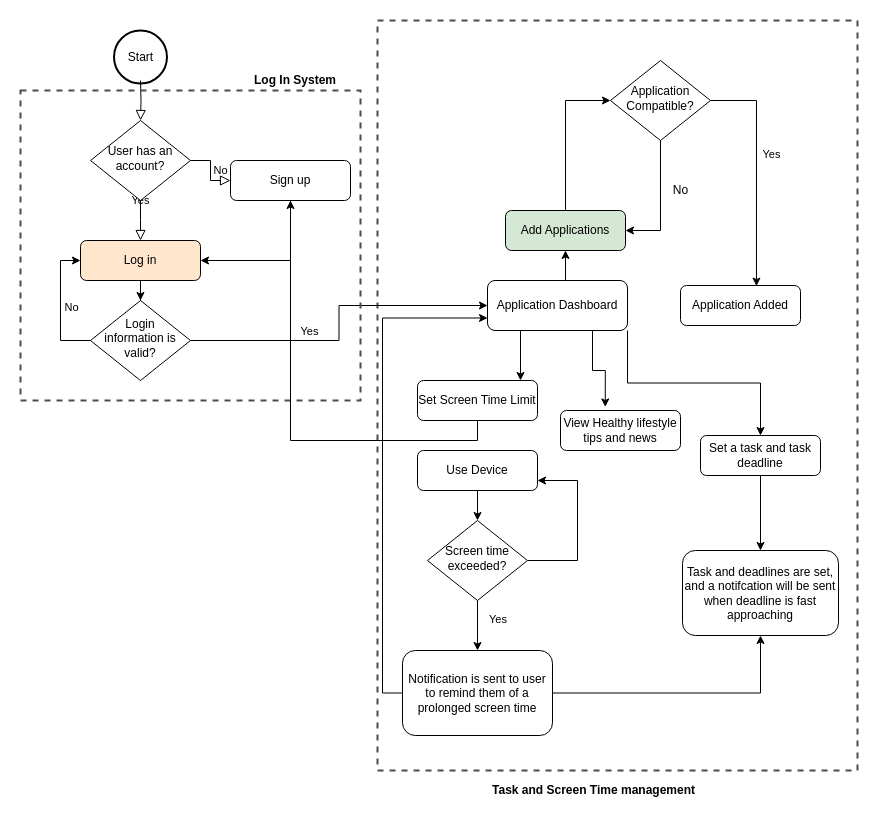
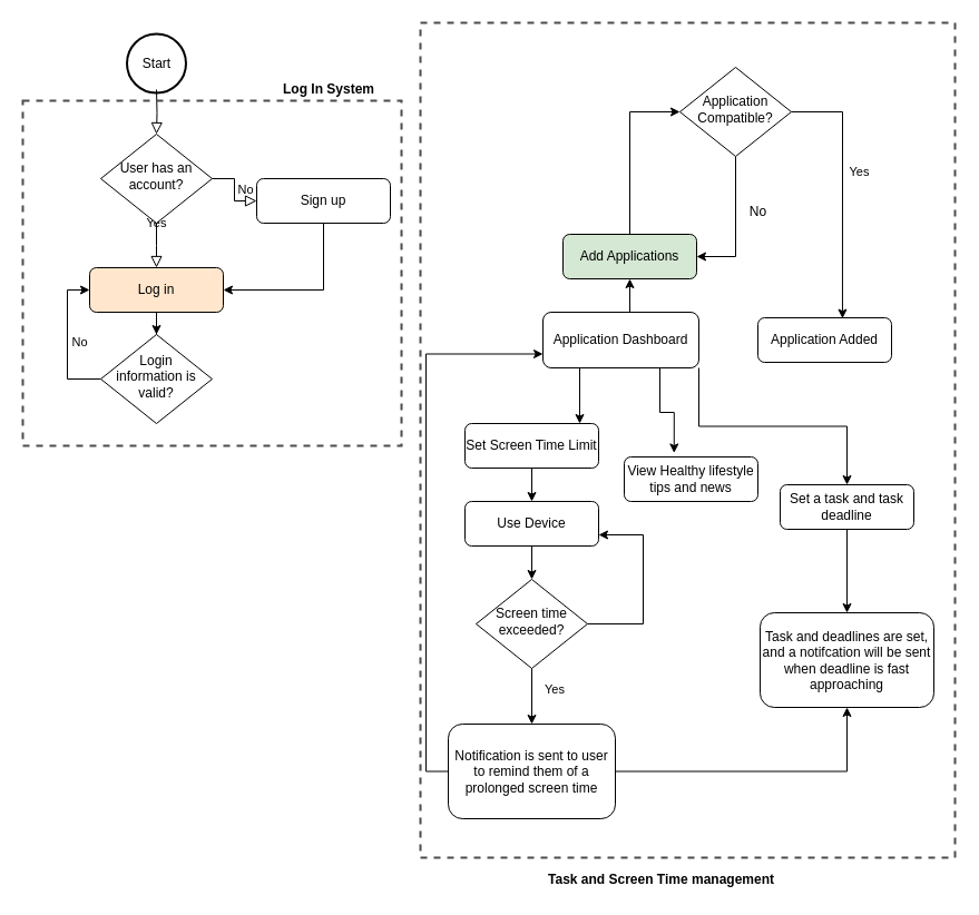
  <mxCell id="0" />
  <mxCell id="1" parent="0" />
  <mxCell id="2" value="" style="rounded=0;whiteSpace=wrap;html=1;fillColor=none;dashed=1;strokeWidth=2;strokeColor=#4D4D4D;" vertex="1" parent="1"><mxGeometry x="377" width="480" height="750" as="geometry" y="20" /></mxCell>
  <mxCell id="3" value="" style="rounded=0;html=1;jettySize=auto;orthogonalLoop=1;fontSize=11;endArrow=block;endFill=0;endSize=8;strokeWidth=1;shadow=0;labelBackgroundColor=none;edgeStyle=orthogonalEdgeStyle;" parent="1" target="6" edge="1"><mxGeometry relative="1" as="geometry"><mxPoint x="140" y="80" as="sourcePoint" /></mxGeometry></mxCell>
  <mxCell id="4" value="Yes" style="rounded=0;html=1;jettySize=auto;orthogonalLoop=1;fontSize=11;endArrow=block;endFill=0;endSize=8;strokeWidth=1;shadow=0;labelBackgroundColor=none;edgeStyle=orthogonalEdgeStyle;" parent="1" source="6" edge="1"><mxGeometry y="20" relative="1" as="geometry"><mxPoint as="offset" /><mxPoint x="140" y="240" as="targetPoint" /></mxGeometry></mxCell>
  <mxCell id="5" value="No" style="edgeStyle=orthogonalEdgeStyle;rounded=0;html=1;jettySize=auto;orthogonalLoop=1;fontSize=11;endArrow=block;endFill=0;endSize=8;strokeWidth=1;shadow=0;labelBackgroundColor=none;" parent="1" source="6" target="8" edge="1"><mxGeometry y="10" relative="1" as="geometry"><mxPoint as="offset" /></mxGeometry></mxCell>
  <mxCell id="6" value="User has an account?" style="rhombus;whiteSpace=wrap;html=1;shadow=0;fontFamily=Helvetica;fontSize=12;align=center;strokeWidth=1;spacing=6;spacingTop=-4;" parent="1" vertex="1"><mxGeometry x="90" y="120" width="100" height="80" as="geometry" /></mxCell>
  <mxCell id="7" style="edgeStyle=orthogonalEdgeStyle;rounded=0;orthogonalLoop=1;jettySize=auto;html=1;exitX=0.5;exitY=1;exitDx=0;exitDy=0;entryX=1;entryY=0.5;entryDx=0;entryDy=0;" edge="1" parent="1" source="8" target="17"><mxGeometry relative="1" as="geometry" /></mxCell>
  <mxCell id="8" value="Sign up" style="rounded=1;whiteSpace=wrap;html=1;fontSize=12;glass=0;strokeWidth=1;shadow=0;" parent="1" vertex="1"><mxGeometry x="230" y="160" width="120" height="40" as="geometry" /></mxCell>
  <mxCell id="9" style="edgeStyle=orthogonalEdgeStyle;rounded=0;orthogonalLoop=1;jettySize=auto;html=1;exitX=0.5;exitY=0;exitDx=0;exitDy=0;entryX=0;entryY=0.5;entryDx=0;entryDy=0;" edge="1" parent="1" source="10" target="31"><mxGeometry relative="1" as="geometry" /></mxCell>
  <mxCell id="10" value="Add Applications" style="rounded=1;whiteSpace=wrap;html=1;fontSize=12;glass=0;strokeWidth=1;shadow=0;fillColor=#d5e8d4;" parent="1" vertex="1"><mxGeometry x="505" y="210" width="120" height="40" as="geometry" /></mxCell>
  <mxCell id="11" style="edgeStyle=orthogonalEdgeStyle;rounded=0;orthogonalLoop=1;jettySize=auto;html=1;exitX=0;exitY=0.5;exitDx=0;exitDy=0;entryX=0;entryY=0.5;entryDx=0;entryDy=0;" edge="1" parent="1" source="15" target="17"><mxGeometry relative="1" as="geometry" /></mxCell>
  <mxCell id="12" value="No" style="edgeLabel;html=1;align=center;verticalAlign=middle;resizable=0;points=[];" vertex="1" connectable="0" parent="11"><mxGeometry x="0.203" y="-4" relative="1" as="geometry"><mxPoint x="6" y="14" as="offset" /></mxGeometry></mxCell>
- <mxCell id="13" style="edgeStyle=orthogonalEdgeStyle;rounded=0;orthogonalLoop=1;jettySize=auto;html=1;exitX=1;exitY=0.5;exitDx=0;exitDy=0;entryX=0;entryY=0.5;entryDx=0;entryDy=0;" edge="1" parent="1" source="15" target="22"><mxGeometry relative="1" as="geometry" /></mxCell>
- <mxCell id="14" value="Yes" style="edgeLabel;html=1;align=center;verticalAlign=middle;resizable=0;points=[];" vertex="1" connectable="0" parent="13"><mxGeometry x="-0.294" y="1" relative="1" as="geometry"><mxPoint x="1" y="-9" as="offset" /></mxGeometry></mxCell>
  <mxCell id="15" value="Login information is valid?" style="rhombus;whiteSpace=wrap;html=1;shadow=0;fontFamily=Helvetica;fontSize=12;align=center;strokeWidth=1;spacing=6;spacingTop=-4;" vertex="1" parent="1"><mxGeometry x="90" y="300" width="100" height="80" as="geometry" /></mxCell>
  <mxCell id="16" style="edgeStyle=orthogonalEdgeStyle;rounded=0;orthogonalLoop=1;jettySize=auto;html=1;exitX=0.5;exitY=1;exitDx=0;exitDy=0;" edge="1" parent="1" source="17" target="15"><mxGeometry relative="1" as="geometry" /></mxCell>
  <mxCell id="17" value="Log in" style="rounded=1;whiteSpace=wrap;html=1;fontSize=12;glass=0;strokeWidth=1;shadow=0;fillColor=#ffe6cc;" vertex="1" parent="1"><mxGeometry x="80" y="240" width="120" height="40" as="geometry" /></mxCell>
  <mxCell id="18" style="edgeStyle=orthogonalEdgeStyle;rounded=0;orthogonalLoop=1;jettySize=auto;html=1;exitX=0.5;exitY=0;exitDx=0;exitDy=0;entryX=0.5;entryY=1;entryDx=0;entryDy=0;" edge="1" parent="1" source="22" target="10"><mxGeometry relative="1" as="geometry" /></mxCell>
  <mxCell id="19" style="edgeStyle=orthogonalEdgeStyle;rounded=0;orthogonalLoop=1;jettySize=auto;html=1;exitX=0.5;exitY=1;exitDx=0;exitDy=0;" edge="1" parent="1" source="22" target="26"><mxGeometry relative="1" as="geometry"><Array as="points"><mxPoint x="520" y="330" /></Array></mxGeometry></mxCell>
  <mxCell id="20" style="edgeStyle=orthogonalEdgeStyle;rounded=0;orthogonalLoop=1;jettySize=auto;html=1;exitX=1;exitY=1;exitDx=0;exitDy=0;entryX=0.5;entryY=0;entryDx=0;entryDy=0;" edge="1" parent="1" source="22" target="40"><mxGeometry relative="1" as="geometry" /></mxCell>
  <mxCell id="21" style="edgeStyle=orthogonalEdgeStyle;rounded=0;orthogonalLoop=1;jettySize=auto;html=1;exitX=0.75;exitY=1;exitDx=0;exitDy=0;entryX=0.373;entryY=-0.089;entryDx=0;entryDy=0;entryPerimeter=0;" edge="1" parent="1" source="22" target="42"><mxGeometry relative="1" as="geometry" /></mxCell>
  <mxCell id="22" value="Application Dashboard" style="rounded=1;whiteSpace=wrap;html=1;fontSize=12;glass=0;strokeWidth=1;shadow=0;" vertex="1" parent="1"><mxGeometry x="487" y="280" width="140" height="50" as="geometry" /></mxCell>
  <mxCell id="23" value="" style="rounded=0;whiteSpace=wrap;html=1;fillColor=none;dashed=1;strokeWidth=2;strokeColor=#4D4D4D;" vertex="1" parent="1"><mxGeometry x="20" y="90" width="340" height="310" as="geometry" /></mxCell>
  <mxCell id="24" value="Log In System" style="text;html=1;strokeColor=none;fillColor=none;align=center;verticalAlign=middle;whiteSpace=wrap;rounded=0;fontStyle=1" vertex="1" parent="1"><mxGeometry x="250" y="70" width="90" height="20" as="geometry" /></mxCell>
- <mxCell id="25" style="edgeStyle=orthogonalEdgeStyle;rounded=0;orthogonalLoop=1;jettySize=auto;html=1;exitX=0.5;exitY=1;exitDx=0;exitDy=0;" edge="1" parent="1" source="26" target="8"><mxGeometry relative="1" as="geometry" /></mxCell>
+ <mxCell id="25" style="edgeStyle=orthogonalEdgeStyle;rounded=0;orthogonalLoop=1;jettySize=auto;html=1;exitX=0.5;exitY=1;exitDx=0;exitDy=0;entryX=0.5;entryY=0;entryDx=0;entryDy=0;" edge="1" parent="1" source="26" target="46"><mxGeometry relative="1" as="geometry" /></mxCell>
  <mxCell id="26" value="Set Screen Time Limit" style="rounded=1;whiteSpace=wrap;html=1;fontSize=12;glass=0;strokeWidth=1;shadow=0;" vertex="1" parent="1"><mxGeometry x="417" y="380" width="120" height="40" as="geometry" /></mxCell>
  <mxCell id="27" value="Application Added" style="rounded=1;whiteSpace=wrap;html=1;fontSize=12;glass=0;strokeWidth=1;shadow=0;" vertex="1" parent="1"><mxGeometry x="680" y="285" width="120" height="40" as="geometry" /></mxCell>
  <mxCell id="28" style="edgeStyle=orthogonalEdgeStyle;rounded=0;orthogonalLoop=1;jettySize=auto;html=1;exitX=0.5;exitY=1;exitDx=0;exitDy=0;entryX=1;entryY=0.5;entryDx=0;entryDy=0;" edge="1" parent="1" source="31" target="10"><mxGeometry relative="1" as="geometry" /></mxCell>
  <mxCell id="29" style="edgeStyle=orthogonalEdgeStyle;rounded=0;orthogonalLoop=1;jettySize=auto;html=1;exitX=1;exitY=0.5;exitDx=0;exitDy=0;entryX=0.633;entryY=0.015;entryDx=0;entryDy=0;entryPerimeter=0;" edge="1" parent="1" source="31" target="27"><mxGeometry relative="1" as="geometry" /></mxCell>
  <mxCell id="30" value="Yes" style="edgeLabel;html=1;align=center;verticalAlign=middle;resizable=0;points=[];" vertex="1" connectable="0" parent="29"><mxGeometry x="-0.209" y="1" relative="1" as="geometry"><mxPoint x="13.01" y="7" as="offset" /></mxGeometry></mxCell>
  <mxCell id="31" value="Application Compatible?" style="rhombus;whiteSpace=wrap;html=1;shadow=0;fontFamily=Helvetica;fontSize=12;align=center;strokeWidth=1;spacing=6;spacingTop=-4;" vertex="1" parent="1"><mxGeometry x="610" y="60" width="100" height="80" as="geometry" /></mxCell>
  <mxCell id="32" value="No" style="text;html=1;align=center;verticalAlign=middle;resizable=0;points=[];autosize=1;" vertex="1" parent="1"><mxGeometry x="665" y="180" width="30" height="20" as="geometry" /></mxCell>
  <mxCell id="33" style="edgeStyle=orthogonalEdgeStyle;rounded=0;orthogonalLoop=1;jettySize=auto;html=1;exitX=0.5;exitY=1;exitDx=0;exitDy=0;" edge="1" parent="1" source="35" target="38"><mxGeometry relative="1" as="geometry" /></mxCell>
  <mxCell id="34" style="edgeStyle=orthogonalEdgeStyle;rounded=0;orthogonalLoop=1;jettySize=auto;html=1;exitX=1;exitY=0.5;exitDx=0;exitDy=0;entryX=1;entryY=0.75;entryDx=0;entryDy=0;" edge="1" parent="1" source="35" target="46"><mxGeometry relative="1" as="geometry"><Array as="points"><mxPoint x="577" y="560" /><mxPoint x="577" y="480" /></Array></mxGeometry></mxCell>
  <mxCell id="35" value="Screen time exceeded?" style="rhombus;whiteSpace=wrap;html=1;shadow=0;fontFamily=Helvetica;fontSize=12;align=center;strokeWidth=1;spacing=6;spacingTop=-4;" vertex="1" parent="1"><mxGeometry x="427" y="520" width="100" height="80" as="geometry" /></mxCell>
  <mxCell id="36" style="edgeStyle=orthogonalEdgeStyle;rounded=0;orthogonalLoop=1;jettySize=auto;html=1;exitX=0;exitY=0.5;exitDx=0;exitDy=0;entryX=0;entryY=0.75;entryDx=0;entryDy=0;" edge="1" parent="1" source="38" target="22"><mxGeometry relative="1" as="geometry" /></mxCell>
  <mxCell id="37" value="" style="edgeStyle=orthogonalEdgeStyle;rounded=0;orthogonalLoop=1;jettySize=auto;html=1;" edge="1" parent="1" source="38" target="43"><mxGeometry relative="1" as="geometry" /></mxCell>
  <mxCell id="38" value="Notification is sent to user to remind them of a prolonged screen time" style="rounded=1;whiteSpace=wrap;html=1;fontSize=12;glass=0;strokeWidth=1;shadow=0;" vertex="1" parent="1"><mxGeometry x="402" y="650" width="150" height="85" as="geometry" /></mxCell>
  <mxCell id="39" style="edgeStyle=orthogonalEdgeStyle;rounded=0;orthogonalLoop=1;jettySize=auto;html=1;exitX=0.5;exitY=1;exitDx=0;exitDy=0;entryX=0.5;entryY=0;entryDx=0;entryDy=0;" edge="1" parent="1" source="40" target="43"><mxGeometry relative="1" as="geometry" /></mxCell>
  <mxCell id="40" value="Set a task and task deadline" style="rounded=1;whiteSpace=wrap;html=1;fontSize=12;glass=0;strokeWidth=1;shadow=0;" vertex="1" parent="1"><mxGeometry x="700" y="435" width="120" height="40" as="geometry" /></mxCell>
  <mxCell id="41" style="edgeStyle=orthogonalEdgeStyle;rounded=0;orthogonalLoop=1;jettySize=auto;html=1;exitX=0.5;exitY=1;exitDx=0;exitDy=0;" edge="1" parent="1" source="26" target="26"><mxGeometry relative="1" as="geometry" /></mxCell>
  <mxCell id="42" value="View Healthy lifestyle tips and news" style="rounded=1;whiteSpace=wrap;html=1;fontSize=12;glass=0;strokeWidth=1;shadow=0;" vertex="1" parent="1"><mxGeometry x="560" y="410" width="120" height="40" as="geometry" /></mxCell>
  <mxCell id="43" value="Task and deadlines are set, and a notifcation will be sent when deadline is fast approaching" style="rounded=1;whiteSpace=wrap;html=1;fontSize=12;glass=0;strokeWidth=1;shadow=0;" vertex="1" parent="1"><mxGeometry x="682" y="550" width="156" height="85" as="geometry" /></mxCell>
  <mxCell id="44" value="Task and Screen Time management" style="text;html=1;strokeColor=none;fillColor=none;align=center;verticalAlign=middle;whiteSpace=wrap;rounded=0;fontStyle=1" vertex="1" parent="1"><mxGeometry x="477" y="780" width="233" height="20" as="geometry" /></mxCell>
  <mxCell id="45" style="edgeStyle=orthogonalEdgeStyle;rounded=0;orthogonalLoop=1;jettySize=auto;html=1;exitX=0.5;exitY=1;exitDx=0;exitDy=0;entryX=0.5;entryY=0;entryDx=0;entryDy=0;" edge="1" parent="1" source="46" target="35"><mxGeometry relative="1" as="geometry" /></mxCell>
  <mxCell id="46" value="Use Device" style="rounded=1;whiteSpace=wrap;html=1;fontSize=12;glass=0;strokeWidth=1;shadow=0;" vertex="1" parent="1"><mxGeometry x="417" y="450" width="120" height="40" as="geometry" /></mxCell>
  <mxCell id="47" value="&lt;span style=&quot;color: rgb(0 , 0 , 0) ; font-family: &amp;#34;helvetica&amp;#34; ; font-size: 11px ; font-style: normal ; font-weight: 400 ; letter-spacing: normal ; text-align: center ; text-indent: 0px ; text-transform: none ; word-spacing: 0px ; background-color: rgb(255 , 255 , 255) ; display: inline ; float: none&quot;&gt;Yes&lt;/span&gt;" style="text;whiteSpace=wrap;html=1;" vertex="1" parent="1"><mxGeometry x="487" y="605" width="40" height="30" as="geometry" /></mxCell>
  <mxCell id="48" value="Start" style="ellipse;whiteSpace=wrap;html=1;aspect=fixed;glass=0;strokeWidth=2;fillColor=none;" vertex="1" parent="1"><mxGeometry x="113.5" y="30" width="53" height="53" as="geometry" /></mxCell>
